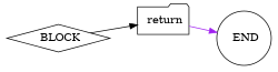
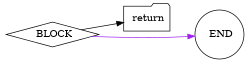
  digraph {
    rankdir=LR
    n1 [label=" BLOCK" shape=diamond]
    n2 [label=" return" shape=folder]
    n3 [label=" END" shape=circle]
    n1 -> n2 [color=black]
-   n2 -> n3 [color=purple]
+   n1 -> n3 [color=purple]
  }
